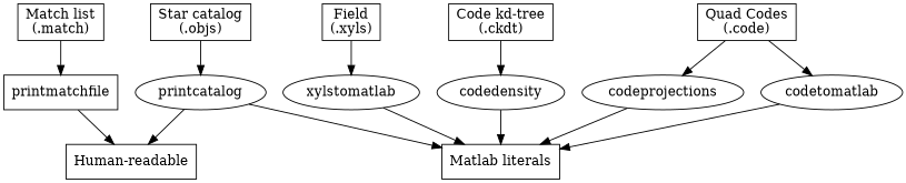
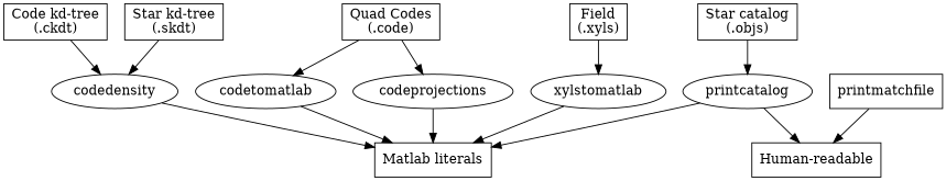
  graph {
    node [shape=box]
    edge [dir=forward]
+   n1 [label="Star kd-tree\n(.skdt)"]
    codedensity [shape=ellipse]
    n3 [label="Matlab literals"]
    n4 [label="Code kd-tree\n(.ckdt)"]
    n5 [label="Quad Codes\n(.code)"]
    codeprojections [shape=ellipse]
    codetomatlab [shape=ellipse]
    n8 [label="Star catalog\n(.objs)"]
    printcatalog [shape=ellipse]
    n10 [label="Human-readable"]
-   n11 [label="Match list\n(.match)"]
    printmatchfile
    n13 [label="Field\n(.xyls)"]
    xylstomatlab [shape=ellipse]
+   n1 -- codedensity
    codedensity -- n3
    n4 -- codedensity
    n5 -- codeprojections
    n5 -- codetomatlab
    codeprojections -- n3
    codetomatlab -- n3
    n8 -- printcatalog
    printcatalog -- n3
    printcatalog -- n10
-   n11 -- printmatchfile
    printmatchfile -- n10
    n13 -- xylstomatlab
    xylstomatlab -- n3
  }
